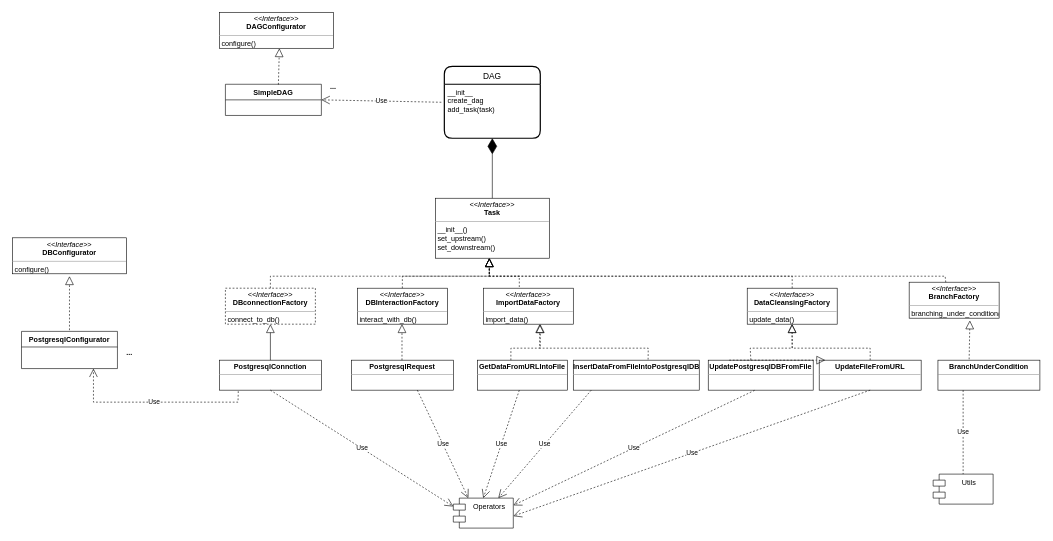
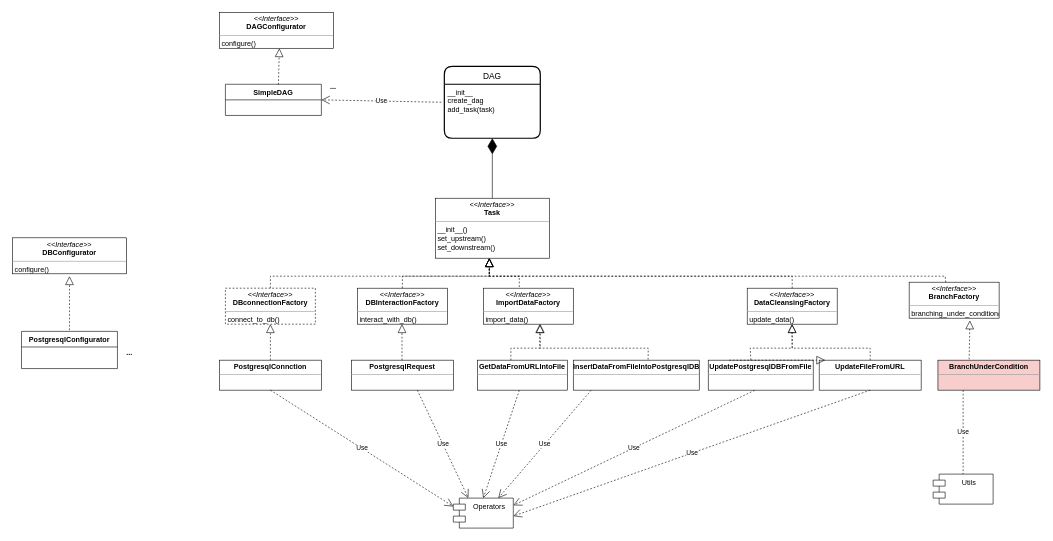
  <mxCell id="0" />
  <mxCell id="1" parent="0" />
  <mxCell id="2" value="DAG" style="swimlane;childLayout=stackLayout;horizontal=1;startSize=30;horizontalStack=0;rounded=1;fontSize=14;fontStyle=0;strokeWidth=2;resizeParent=0;resizeLast=1;shadow=0;dashed=0;align=center;" parent="1" vertex="1"><mxGeometry x="740" y="110" width="160" height="120" as="geometry" /></mxCell>
  <mxCell id="3" value="__init__&#10;create_dag&#10;add_task(task)" style="align=left;strokeColor=none;fillColor=none;spacingLeft=4;fontSize=12;verticalAlign=top;resizable=0;rotatable=0;part=1;" parent="2" vertex="1"><mxGeometry y="30" width="160" height="90" as="geometry" /></mxCell>
  <mxCell id="4" value="&lt;p style=&quot;margin:0px;margin-top:4px;text-align:center;&quot;&gt;&lt;i&gt;&amp;lt;&amp;lt;Interface&amp;gt;&amp;gt;&lt;/i&gt;&lt;br&gt;&lt;b&gt;Task&lt;/b&gt;&lt;/p&gt;&lt;hr size=&quot;1&quot;&gt;&lt;p style=&quot;margin:0px;margin-left:4px;&quot;&gt;__init__(&lt;span style=&quot;background-color: initial;&quot;&gt;)&lt;/span&gt;&lt;/p&gt;&lt;p style=&quot;margin:0px;margin-left:4px;&quot;&gt;set_upstream()&lt;br style=&quot;border-color: var(--border-color); padding: 0px; margin: 0px;&quot;&gt;set_downstream()&lt;br&gt;&lt;/p&gt;" style="verticalAlign=top;align=left;overflow=fill;fontSize=12;fontFamily=Helvetica;html=1;" parent="1" vertex="1"><mxGeometry x="725" y="330" width="190" height="100" as="geometry" /></mxCell>
  <mxCell id="5" value="&lt;p style=&quot;margin:0px;margin-top:4px;text-align:center;&quot;&gt;&lt;i&gt;&amp;lt;&amp;lt;Interface&amp;gt;&amp;gt;&lt;/i&gt;&lt;br&gt;&lt;b&gt;DBconnectionFactory&lt;/b&gt;&lt;/p&gt;&lt;hr size=&quot;1&quot;&gt;&lt;p style=&quot;margin:0px;margin-left:4px;&quot;&gt;connect_to_db()&lt;/p&gt;" style="verticalAlign=top;align=left;overflow=fill;fontSize=12;fontFamily=Helvetica;html=1;dashed=1;" parent="1" vertex="1"><mxGeometry x="375" y="480" width="150" height="60" as="geometry" /></mxCell>
  <mxCell id="6" value="&lt;p style=&quot;margin:0px;margin-top:4px;text-align:center;&quot;&gt;&lt;i&gt;&amp;lt;&amp;lt;Interface&amp;gt;&amp;gt;&lt;/i&gt;&lt;br&gt;&lt;b&gt;ImportDataFactory&lt;/b&gt;&lt;/p&gt;&lt;hr size=&quot;1&quot;&gt;&lt;p style=&quot;margin:0px;margin-left:4px;&quot;&gt;&lt;/p&gt;&lt;p style=&quot;margin:0px;margin-left:4px;&quot;&gt;import_data()&lt;/p&gt;" style="verticalAlign=top;align=left;overflow=fill;fontSize=12;fontFamily=Helvetica;html=1;" parent="1" vertex="1"><mxGeometry x="805" y="480" width="150" height="60" as="geometry" /></mxCell>
  <mxCell id="7" value="&lt;p style=&quot;margin:0px;margin-top:4px;text-align:center;&quot;&gt;&lt;i&gt;&amp;lt;&amp;lt;Interface&amp;gt;&amp;gt;&lt;/i&gt;&lt;br&gt;&lt;b&gt;DataCleansingFactory&lt;/b&gt;&lt;/p&gt;&lt;hr size=&quot;1&quot;&gt;&lt;p style=&quot;margin:0px;margin-left:4px;&quot;&gt;&lt;/p&gt;&lt;p style=&quot;margin:0px;margin-left:4px;&quot;&gt;update_data()&lt;/p&gt;" style="verticalAlign=top;align=left;overflow=fill;fontSize=12;fontFamily=Helvetica;html=1;" parent="1" vertex="1"><mxGeometry x="1245" y="480" width="150" height="60" as="geometry" /></mxCell>
  <mxCell id="8" value="" style="endArrow=block;dashed=1;endFill=0;endSize=12;html=1;rounded=0;exitX=0.4;exitY=-0.033;exitDx=0;exitDy=0;exitPerimeter=0;" parent="1" source="6" edge="1"><mxGeometry width="160" relative="1" as="geometry"><mxPoint x="655" y="430" as="sourcePoint" /><mxPoint x="815" y="430" as="targetPoint" /><Array as="points"><mxPoint x="865" y="460" /><mxPoint x="815" y="460" /></Array></mxGeometry></mxCell>
  <mxCell id="9" value="" style="endArrow=block;dashed=1;endFill=0;endSize=12;html=1;rounded=0;exitX=0.5;exitY=0;exitDx=0;exitDy=0;" parent="1" source="5" edge="1"><mxGeometry width="160" relative="1" as="geometry"><mxPoint x="655" y="430" as="sourcePoint" /><mxPoint x="815" y="430" as="targetPoint" /><Array as="points"><mxPoint x="450" y="460" /><mxPoint x="670" y="460" /><mxPoint x="735" y="460" /><mxPoint x="815" y="460" /></Array></mxGeometry></mxCell>
  <mxCell id="10" value="" style="endArrow=block;dashed=1;endFill=0;endSize=12;html=1;rounded=0;exitX=0.5;exitY=0;exitDx=0;exitDy=0;" parent="1" source="7" edge="1"><mxGeometry width="160" relative="1" as="geometry"><mxPoint x="655" y="430" as="sourcePoint" /><mxPoint x="815" y="430" as="targetPoint" /><Array as="points"><mxPoint x="1320" y="460" /><mxPoint x="1130" y="460" /><mxPoint x="1000" y="460" /><mxPoint x="815" y="460" /></Array></mxGeometry></mxCell>
  <mxCell id="11" value="&lt;p style=&quot;margin:0px;margin-top:4px;text-align:center;&quot;&gt;&lt;b&gt;PostgresqlConnction&lt;/b&gt;&lt;/p&gt;&lt;hr size=&quot;1&quot;&gt;&lt;p style=&quot;margin:0px;margin-left:4px;&quot;&gt;&lt;/p&gt;&lt;p style=&quot;margin:0px;margin-left:4px;&quot;&gt;&lt;br&gt;&lt;/p&gt;" style="verticalAlign=top;align=left;overflow=fill;fontSize=12;fontFamily=Helvetica;html=1;" parent="1" vertex="1"><mxGeometry x="365" y="600" width="170" height="50" as="geometry" /></mxCell>
- <mxCell id="12" value="" style="endArrow=block;dashed=0;endFill=0;endSize=12;html=1;rounded=0;entryX=0.5;entryY=1;entryDx=0;entryDy=0;exitX=0.5;exitY=0;exitDx=0;exitDy=0;" parent="1" source="11" target="5" edge="1"><mxGeometry width="160" relative="1" as="geometry"><mxPoint x="675" y="590" as="sourcePoint" /><mxPoint x="675" y="550" as="targetPoint" /></mxGeometry></mxCell>
+ <mxCell id="12" value="" style="endArrow=block;dashed=1;endFill=0;endSize=12;html=1;rounded=0;entryX=0.5;entryY=1;entryDx=0;entryDy=0;exitX=0.5;exitY=0;exitDx=0;exitDy=0;" parent="1" source="11" target="5" edge="1"><mxGeometry width="160" relative="1" as="geometry"><mxPoint x="675" y="590" as="sourcePoint" /><mxPoint x="675" y="550" as="targetPoint" /></mxGeometry></mxCell>
  <mxCell id="13" value="&lt;p style=&quot;margin:0px;margin-top:4px;text-align:center;&quot;&gt;&lt;b&gt;GetDataFromURLIntoFile&lt;/b&gt;&lt;/p&gt;&lt;hr size=&quot;1&quot;&gt;&lt;p style=&quot;margin:0px;margin-left:4px;&quot;&gt;&lt;/p&gt;&lt;p style=&quot;margin:0px;margin-left:4px;&quot;&gt;&lt;br&gt;&lt;/p&gt;" style="verticalAlign=top;align=left;overflow=fill;fontSize=12;fontFamily=Helvetica;html=1;" parent="1" vertex="1"><mxGeometry x="795" y="600" width="150" height="50" as="geometry" /></mxCell>
  <mxCell id="14" value="" style="endArrow=block;dashed=1;endFill=0;endSize=12;html=1;rounded=0;exitX=0.373;exitY=0;exitDx=0;exitDy=0;exitPerimeter=0;" parent="1" source="13" edge="1"><mxGeometry width="160" relative="1" as="geometry"><mxPoint x="900" y="600" as="sourcePoint" /><mxPoint x="900" y="540" as="targetPoint" /><Array as="points"><mxPoint x="851" y="580" /><mxPoint x="900" y="580" /></Array></mxGeometry></mxCell>
  <mxCell id="15" value="&lt;p style=&quot;margin:0px;margin-top:4px;text-align:center;&quot;&gt;&lt;b&gt;InsertDataFromFileIntoPostgresqlDB&lt;/b&gt;&lt;/p&gt;&lt;hr size=&quot;1&quot;&gt;&lt;p style=&quot;margin:0px;margin-left:4px;&quot;&gt;&lt;/p&gt;&lt;p style=&quot;margin:0px;margin-left:4px;&quot;&gt;&lt;br&gt;&lt;/p&gt;" style="verticalAlign=top;align=left;overflow=fill;fontSize=12;fontFamily=Helvetica;html=1;" parent="1" vertex="1"><mxGeometry x="955" y="600" width="210" height="50" as="geometry" /></mxCell>
  <mxCell id="16" value="" style="endArrow=block;dashed=1;endFill=0;endSize=12;html=1;rounded=0;exitX=0.594;exitY=-0.02;exitDx=0;exitDy=0;exitPerimeter=0;" parent="1" source="15" edge="1"><mxGeometry width="160" relative="1" as="geometry"><mxPoint x="910" y="610" as="sourcePoint" /><mxPoint x="899" y="540" as="targetPoint" /><Array as="points"><mxPoint x="1080" y="580" /><mxPoint x="899" y="580" /></Array></mxGeometry></mxCell>
  <mxCell id="17" value="" style="endArrow=block;dashed=1;endFill=0;endSize=12;html=1;rounded=0;entryX=0.5;entryY=1;entryDx=0;entryDy=0;exitX=0.406;exitY=-0.006;exitDx=0;exitDy=0;exitPerimeter=0;" parent="1" source="18" edge="1"><mxGeometry width="160" relative="1" as="geometry"><mxPoint x="1255" y="600" as="sourcePoint" /><mxPoint x="1319.5" y="540" as="targetPoint" /><Array as="points"><mxPoint x="1250" y="580" /><mxPoint x="1320" y="580" /></Array></mxGeometry></mxCell>
  <mxCell id="18" value="&lt;p style=&quot;margin:0px;margin-top:4px;text-align:center;&quot;&gt;&lt;b&gt;UpdatePostgresqlDBFromFile&lt;/b&gt;&lt;/p&gt;&lt;hr size=&quot;1&quot;&gt;&lt;p style=&quot;margin:0px;margin-left:4px;&quot;&gt;&lt;/p&gt;&lt;p style=&quot;margin:0px;margin-left:4px;&quot;&gt;&lt;br&gt;&lt;/p&gt;" style="verticalAlign=top;align=left;overflow=fill;fontSize=12;fontFamily=Helvetica;html=1;" parent="1" vertex="1"><mxGeometry x="1180" y="600" width="175" height="50" as="geometry" /></mxCell>
  <mxCell id="19" value="&lt;p style=&quot;margin:0px;margin-top:4px;text-align:center;&quot;&gt;&lt;b&gt;UpdateFileFromURL&lt;/b&gt;&lt;/p&gt;&lt;hr size=&quot;1&quot;&gt;&lt;p style=&quot;margin:0px;margin-left:4px;&quot;&gt;&lt;/p&gt;&lt;p style=&quot;margin:0px;margin-left:4px;&quot;&gt;&lt;br&gt;&lt;/p&gt;" style="verticalAlign=top;align=left;overflow=fill;fontSize=12;fontFamily=Helvetica;html=1;" parent="1" vertex="1"><mxGeometry x="1365" y="600" width="170" height="50" as="geometry" /></mxCell>
  <mxCell id="20" value="" style="endArrow=block;dashed=1;endFill=0;endSize=12;html=1;rounded=0;exitX=0.5;exitY=0;exitDx=0;exitDy=0;entryX=0.5;entryY=1;entryDx=0;entryDy=0;" parent="1" source="19" target="7" edge="1"><mxGeometry width="160" relative="1" as="geometry"><mxPoint x="1165" y="540" as="sourcePoint" /><mxPoint x="1325" y="550" as="targetPoint" /><Array as="points"><mxPoint x="1450" y="580" /><mxPoint x="1320" y="580" /></Array></mxGeometry></mxCell>
  <mxCell id="21" value="&lt;p style=&quot;margin:0px;margin-top:4px;text-align:center;&quot;&gt;&lt;i&gt;&amp;lt;&amp;lt;Interface&amp;gt;&amp;gt;&lt;/i&gt;&lt;br&gt;&lt;b&gt;DBInteractionFactory&lt;/b&gt;&lt;/p&gt;&lt;hr size=&quot;1&quot;&gt;&lt;p style=&quot;margin:0px;margin-left:4px;&quot;&gt;interact_with_db()&lt;/p&gt;" style="verticalAlign=top;align=left;overflow=fill;fontSize=12;fontFamily=Helvetica;html=1;" parent="1" vertex="1"><mxGeometry x="595" y="480" width="150" height="60" as="geometry" /></mxCell>
  <mxCell id="22" value="&lt;p style=&quot;margin:0px;margin-top:4px;text-align:center;&quot;&gt;&lt;b&gt;PostgresqlRequest&lt;/b&gt;&lt;/p&gt;&lt;hr size=&quot;1&quot;&gt;&lt;p style=&quot;margin:0px;margin-left:4px;&quot;&gt;&lt;/p&gt;&lt;p style=&quot;margin:0px;margin-left:4px;&quot;&gt;&lt;br&gt;&lt;/p&gt;" style="verticalAlign=top;align=left;overflow=fill;fontSize=12;fontFamily=Helvetica;html=1;" parent="1" vertex="1"><mxGeometry x="585" y="600" width="170" height="50" as="geometry" /></mxCell>
  <mxCell id="23" value="" style="endArrow=block;dashed=1;endFill=0;endSize=12;html=1;rounded=0;entryX=0.5;entryY=1;entryDx=0;entryDy=0;exitX=0.5;exitY=0;exitDx=0;exitDy=0;" parent="1" edge="1"><mxGeometry width="160" relative="1" as="geometry"><mxPoint x="669.41" y="600" as="sourcePoint" /><mxPoint x="669.41" y="540" as="targetPoint" /></mxGeometry></mxCell>
  <mxCell id="24" value="" style="endArrow=block;dashed=1;endFill=0;endSize=12;html=1;rounded=0;exitX=0.5;exitY=0;exitDx=0;exitDy=0;" parent="1" source="21" edge="1"><mxGeometry width="160" relative="1" as="geometry"><mxPoint x="655" y="430" as="sourcePoint" /><mxPoint x="815" y="430" as="targetPoint" /><Array as="points"><mxPoint x="670" y="460" /><mxPoint x="815" y="460" /></Array></mxGeometry></mxCell>
  <mxCell id="25" value="Use" style="endArrow=open;endSize=12;dashed=1;html=1;rounded=0;entryX=0.25;entryY=0;entryDx=0;entryDy=0;" parent="1" target="31" edge="1"><mxGeometry width="160" relative="1" as="geometry"><mxPoint x="695" y="650" as="sourcePoint" /><mxPoint x="795" y="790" as="targetPoint" /></mxGeometry></mxCell>
  <mxCell id="26" value="Use" style="endArrow=open;endSize=12;dashed=1;html=1;rounded=0;entryX=0.5;entryY=0;entryDx=0;entryDy=0;" parent="1" target="31" edge="1"><mxGeometry width="160" relative="1" as="geometry"><mxPoint x="865" y="650" as="sourcePoint" /><mxPoint x="815" y="790" as="targetPoint" /></mxGeometry></mxCell>
  <mxCell id="27" value="Use" style="endArrow=open;endSize=12;dashed=1;html=1;rounded=0;entryX=0.75;entryY=0;entryDx=0;entryDy=0;" parent="1" target="31" edge="1"><mxGeometry width="160" relative="1" as="geometry"><mxPoint x="985" y="650" as="sourcePoint" /><mxPoint x="830" y="804" as="targetPoint" /></mxGeometry></mxCell>
  <mxCell id="28" value="Use" style="endArrow=open;endSize=12;dashed=1;html=1;rounded=0;entryX=0;entryY=0;entryDx=0;entryDy=14;entryPerimeter=0;exitX=0.5;exitY=1;exitDx=0;exitDy=0;" parent="1" source="11" edge="1"><mxGeometry width="160" relative="1" as="geometry"><mxPoint x="445" y="690" as="sourcePoint" /><mxPoint x="755" y="844" as="targetPoint" /></mxGeometry></mxCell>
  <mxCell id="29" value="Use" style="endArrow=open;endSize=12;dashed=1;html=1;rounded=0;entryX=0;entryY=0;entryDx=70;entryDy=32;entryPerimeter=0;exitX=0.442;exitY=1.006;exitDx=0;exitDy=0;exitPerimeter=0;" parent="1" source="18" edge="1"><mxGeometry width="160" relative="1" as="geometry"><mxPoint x="1235" y="670" as="sourcePoint" /><mxPoint x="855" y="842" as="targetPoint" /></mxGeometry></mxCell>
  <mxCell id="30" value="Use" style="endArrow=open;endSize=12;dashed=1;html=1;rounded=0;exitX=0.5;exitY=1;exitDx=0;exitDy=0;" parent="1" source="19" edge="1"><mxGeometry width="160" relative="1" as="geometry"><mxPoint x="1405" y="670" as="sourcePoint" /><mxPoint x="855" y="860" as="targetPoint" /></mxGeometry></mxCell>
  <mxCell id="31" value="Operators" style="shape=module;align=left;spacingLeft=20;align=center;verticalAlign=top;" parent="1" vertex="1"><mxGeometry x="755" y="830" width="100" height="50" as="geometry" /></mxCell>
  <mxCell id="32" value="&lt;p style=&quot;margin:0px;margin-top:4px;text-align:center;&quot;&gt;&lt;i&gt;&amp;lt;&amp;lt;Interface&amp;gt;&amp;gt;&lt;/i&gt;&lt;br&gt;&lt;b&gt;BranchFactory&lt;/b&gt;&lt;/p&gt;&lt;hr size=&quot;1&quot;&gt;&lt;p style=&quot;margin:0px;margin-left:4px;&quot;&gt;&lt;/p&gt;&lt;p style=&quot;margin:0px;margin-left:4px;&quot;&gt;branching_under_condition()&lt;/p&gt;" style="verticalAlign=top;align=left;overflow=fill;fontSize=12;fontFamily=Helvetica;html=1;" parent="1" vertex="1"><mxGeometry x="1515" y="470" width="150" height="60" as="geometry" /></mxCell>
- <mxCell id="33" value="&lt;p style=&quot;margin:0px;margin-top:4px;text-align:center;&quot;&gt;&lt;b&gt;BranchUnderCondition&lt;/b&gt;&lt;/p&gt;&lt;hr size=&quot;1&quot;&gt;&lt;p style=&quot;margin:0px;margin-left:4px;&quot;&gt;&lt;/p&gt;&lt;p style=&quot;margin:0px;margin-left:4px;&quot;&gt;&lt;br&gt;&lt;/p&gt;" style="verticalAlign=top;align=left;overflow=fill;fontSize=12;fontFamily=Helvetica;html=1;" parent="1" vertex="1"><mxGeometry x="1563" y="600" width="170" height="50" as="geometry" /></mxCell>
+ <mxCell id="33" value="&lt;p style=&quot;margin:0px;margin-top:4px;text-align:center;&quot;&gt;&lt;b&gt;BranchUnderCondition&lt;/b&gt;&lt;/p&gt;&lt;hr size=&quot;1&quot;&gt;&lt;p style=&quot;margin:0px;margin-left:4px;&quot;&gt;&lt;/p&gt;&lt;p style=&quot;margin:0px;margin-left:4px;&quot;&gt;&lt;br&gt;&lt;/p&gt;" style="verticalAlign=top;align=left;overflow=fill;fontSize=12;fontFamily=Helvetica;html=1;fillColor=#f8cecc;" parent="1" vertex="1"><mxGeometry x="1563" y="600" width="170" height="50" as="geometry" /></mxCell>
  <mxCell id="34" value="" style="endArrow=block;dashed=1;endFill=0;endSize=12;html=1;rounded=0;exitX=0.306;exitY=-0.029;exitDx=0;exitDy=0;exitPerimeter=0;entryX=0.675;entryY=1.064;entryDx=0;entryDy=0;entryPerimeter=0;" parent="1" source="33" target="32" edge="1"><mxGeometry width="160" relative="1" as="geometry"><mxPoint x="1405" y="540" as="sourcePoint" /><mxPoint x="1615" y="540" as="targetPoint" /></mxGeometry></mxCell>
  <mxCell id="35" value="" style="endArrow=block;dashed=1;endFill=0;endSize=12;html=1;rounded=0;exitX=0.407;exitY=0.002;exitDx=0;exitDy=0;exitPerimeter=0;" parent="1" source="32" edge="1"><mxGeometry width="160" relative="1" as="geometry"><mxPoint x="1505" y="420" as="sourcePoint" /><mxPoint x="815" y="430" as="targetPoint" /><Array as="points"><mxPoint x="1575" y="460" /><mxPoint x="815" y="460" /></Array></mxGeometry></mxCell>
  <mxCell id="36" value="Utils" style="shape=module;align=left;spacingLeft=20;align=center;verticalAlign=top;" parent="1" vertex="1"><mxGeometry x="1555" y="790" width="100" height="50" as="geometry" /></mxCell>
  <mxCell id="37" value="" style="endArrow=block;dashed=1;endFill=0;endSize=12;html=1;rounded=0;" parent="1" edge="1"><mxGeometry width="160" relative="1" as="geometry"><mxPoint x="1215" y="600" as="sourcePoint" /><mxPoint x="1375" y="600" as="targetPoint" /></mxGeometry></mxCell>
  <mxCell id="38" value="Use" style="endArrow=none;endSize=12;dashed=1;html=1;rounded=0;entryX=0.5;entryY=0;entryDx=0;entryDy=0;exitX=0.247;exitY=1;exitDx=0;exitDy=0;exitPerimeter=0;" parent="1" source="33" target="36" edge="1"><mxGeometry width="160" relative="1" as="geometry"><mxPoint x="1595" y="650" as="sourcePoint" /><mxPoint x="1755" y="650" as="targetPoint" /></mxGeometry></mxCell>
  <mxCell id="39" value="" style="endArrow=diamondThin;endFill=1;endSize=24;html=1;rounded=0;exitX=0.5;exitY=0;exitDx=0;exitDy=0;entryX=0.5;entryY=1;entryDx=0;entryDy=0;" parent="1" source="4" target="3" edge="1"><mxGeometry width="160" relative="1" as="geometry"><mxPoint x="815" y="200" as="sourcePoint" /><mxPoint x="975" y="200" as="targetPoint" /></mxGeometry></mxCell>
  <mxCell id="40" value="PostgresqlConfigurator" style="swimlane;fontStyle=1;align=center;verticalAlign=top;childLayout=stackLayout;horizontal=1;startSize=26;horizontalStack=0;resizeParent=1;resizeParentMax=0;resizeLast=0;collapsible=1;marginBottom=0;" vertex="1" parent="1"><mxGeometry x="35" y="552" width="160" height="62" as="geometry" /></mxCell>
  <mxCell id="41" value="..." style="text;align=center;fontStyle=1;verticalAlign=middle;spacingLeft=3;spacingRight=3;strokeColor=none;rotatable=0;points=[[0,0.5],[1,0.5]];portConstraint=eastwest;" vertex="1" parent="1"><mxGeometry x="175" y="574" width="80" height="26" as="geometry" /></mxCell>
  <mxCell id="42" value="&lt;p style=&quot;margin:0px;margin-top:4px;text-align:center;&quot;&gt;&lt;i&gt;&amp;lt;&amp;lt;Interface&amp;gt;&amp;gt;&lt;/i&gt;&lt;br&gt;&lt;b&gt;DBConfigurator&lt;/b&gt;&lt;/p&gt;&lt;hr size=&quot;1&quot;&gt;&lt;p style=&quot;margin:0px;margin-left:4px;&quot;&gt;&lt;/p&gt;&lt;p style=&quot;margin:0px;margin-left:4px;&quot;&gt;configure()&lt;br&gt;&lt;/p&gt;" style="verticalAlign=top;align=left;overflow=fill;fontSize=12;fontFamily=Helvetica;html=1;" vertex="1" parent="1"><mxGeometry x="20" y="396" width="190" height="60" as="geometry" /></mxCell>
  <mxCell id="43" value="" style="endArrow=block;dashed=1;endFill=0;endSize=12;html=1;rounded=0;" edge="1" parent="1"><mxGeometry width="160" relative="1" as="geometry"><mxPoint x="115" y="550" as="sourcePoint" /><mxPoint x="115" y="460" as="targetPoint" /></mxGeometry></mxCell>
- <mxCell id="44" value="Use" style="endArrow=open;endSize=12;dashed=1;html=1;rounded=0;entryX=0.75;entryY=1;entryDx=0;entryDy=0;exitX=0.185;exitY=1.035;exitDx=0;exitDy=0;exitPerimeter=0;" edge="1" parent="1" source="11" target="40"><mxGeometry width="160" relative="1" as="geometry"><mxPoint x="365" y="620" as="sourcePoint" /><mxPoint x="135" y="640" as="targetPoint" /><Array as="points"><mxPoint x="396" y="670" /><mxPoint x="275" y="670" /><mxPoint x="155" y="670" /></Array></mxGeometry></mxCell>
  <mxCell id="45" value="&lt;p style=&quot;margin:0px;margin-top:4px;text-align:center;&quot;&gt;&lt;i&gt;&amp;lt;&amp;lt;Interface&amp;gt;&amp;gt;&lt;/i&gt;&lt;br&gt;&lt;b&gt;DAGConfigurator&lt;/b&gt;&lt;/p&gt;&lt;hr size=&quot;1&quot;&gt;&lt;p style=&quot;margin:0px;margin-left:4px;&quot;&gt;&lt;/p&gt;&lt;p style=&quot;margin:0px;margin-left:4px;&quot;&gt;configure()&lt;br&gt;&lt;/p&gt;" style="verticalAlign=top;align=left;overflow=fill;fontSize=12;fontFamily=Helvetica;html=1;" vertex="1" parent="1"><mxGeometry x="365" y="20" width="190" height="60" as="geometry" /></mxCell>
  <mxCell id="46" value="SimpleDAG" style="swimlane;fontStyle=1;align=center;verticalAlign=top;childLayout=stackLayout;horizontal=1;startSize=26;horizontalStack=0;resizeParent=1;resizeParentMax=0;resizeLast=0;collapsible=1;marginBottom=0;" vertex="1" parent="1"><mxGeometry x="375" y="140" width="160" height="52" as="geometry" /></mxCell>
  <mxCell id="47" value="" style="endArrow=block;dashed=1;endFill=0;endSize=12;html=1;rounded=0;exitX=0.552;exitY=0.012;exitDx=0;exitDy=0;exitPerimeter=0;" edge="1" parent="1" source="46"><mxGeometry width="160" relative="1" as="geometry"><mxPoint x="305" y="80" as="sourcePoint" /><mxPoint x="465" y="80" as="targetPoint" /></mxGeometry></mxCell>
  <mxCell id="48" value="Use" style="endArrow=open;endSize=12;dashed=1;html=1;rounded=0;entryX=1;entryY=0.5;entryDx=0;entryDy=0;" edge="1" parent="1" target="46"><mxGeometry width="160" relative="1" as="geometry"><mxPoint x="735" y="170" as="sourcePoint" /><mxPoint x="745" y="200" as="targetPoint" /></mxGeometry></mxCell>
  <mxCell id="49" value="..." style="text;align=center;fontStyle=1;verticalAlign=middle;spacingLeft=3;spacingRight=3;strokeColor=none;rotatable=0;points=[[0,0.5],[1,0.5]];portConstraint=eastwest;" vertex="1" parent="1"><mxGeometry x="515" y="130" width="80" height="26" as="geometry" /></mxCell>
